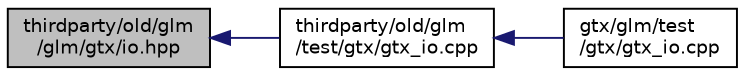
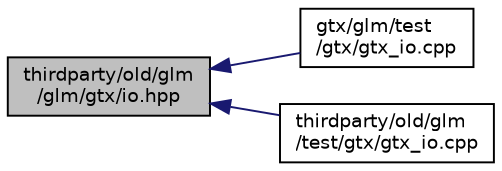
  digraph {
    rankdir=LR
    node [color=black fillcolor=white fontname=Helvetica fontsize=10 shape=record style=filled]
    edge [color=midnightblue dir=back fontname=Helvetica fontsize=10 labelfontname=Helvetica labelfontsize=10 style=solid]
    n1 [fillcolor=grey75 fontcolor=black height=0.2 label="thirdparty/old/glm\l/glm/gtx/io.hpp" width=0.4]
    n2 [height=0.2 label="gtx/glm/test\l/gtx/gtx_io.cpp" width=0.4]
    n3 [height=0.2 label="thirdparty/old/glm\l/test/gtx/gtx_io.cpp" width=0.4]
-   n3 -> n2
+   n1 -> n2
    n1 -> n3
  }
